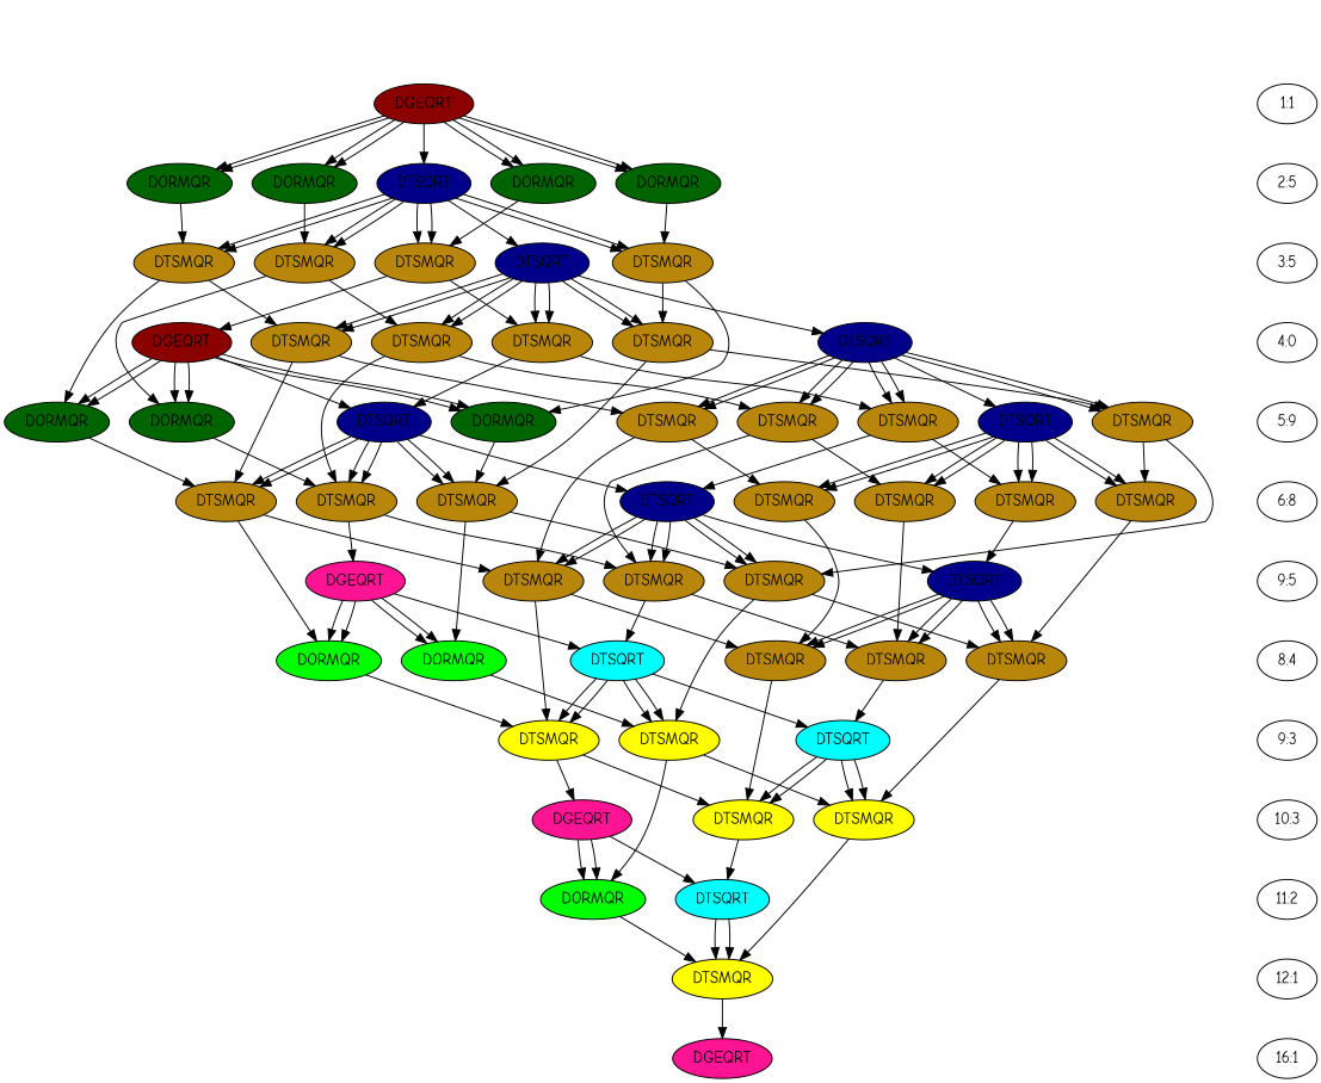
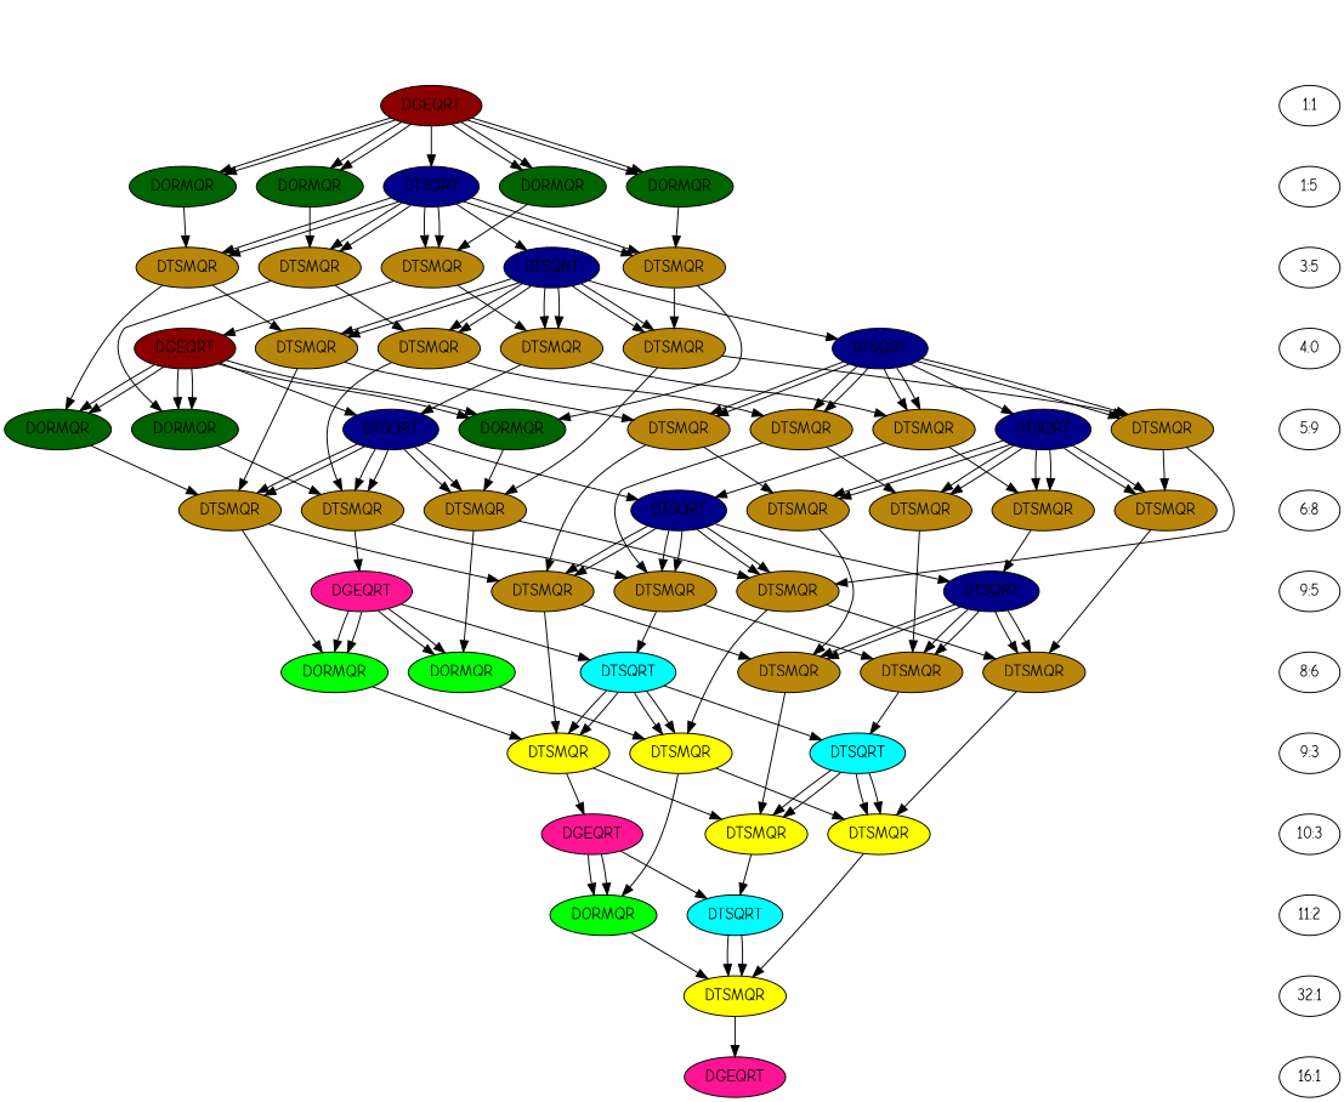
  digraph {
    fontname="Comic Neue"
    node [fillcolor=darkgoldenrod fontname="Comic Neue" style=filled]
    edge [color=black fontname="Comic Neue"]
    n1 [fillcolor=darkred label=DGEQRT]
    n2 [label="1:1" fillcolor="" style=""]
    n3 [fillcolor=darkgreen label=DORMQR]
-   n4 [label="2:5" fillcolor="" style=""]
+   n4 [label="1:5" fillcolor="" style=""]
    n5 [fillcolor=darkgreen label=DORMQR]
    n6 [fillcolor=darkgreen label=DORMQR]
    n7 [fillcolor=darkgreen label=DORMQR]
    n8 [fillcolor=darkblue label=DTSQRT]
    n9 [fillcolor=darkblue label=DTSQRT]
    n10 [label="3:5" fillcolor="" style=""]
    n11 [label=DTSMQR]
    n12 [label="4:0" fillcolor="" style=""]
    n13 [label=DTSMQR]
    n14 [label=DTSMQR]
    n15 [label=DTSMQR]
    n16 [label=DTSMQR]
    n17 [fillcolor=darkred label=DGEQRT]
    n18 [fillcolor=darkblue label=DTSQRT]
    n19 [label=DTSMQR]
    n20 [label=DTSMQR]
    n21 [label=DTSMQR]
    n22 [fillcolor=darkgreen label=DORMQR]
    n23 [label="5:9" fillcolor="" style=""]
    n24 [fillcolor=darkgreen label=DORMQR]
    n25 [fillcolor=darkgreen label=DORMQR]
    n26 [fillcolor=darkblue label=DTSQRT]
    n27 [fillcolor=darkblue label=DTSQRT]
    n28 [label=DTSMQR]
    n29 [label=DTSMQR]
    n30 [label=DTSMQR]
    n31 [label=DTSMQR]
    n32 [label=DTSMQR]
    n33 [label="6:8" fillcolor="" style=""]
    n34 [label=DTSMQR]
    n35 [label=DTSMQR]
    n36 [label=DTSMQR]
    n37 [fillcolor=darkblue label=DTSQRT]
    n38 [label=DTSMQR]
    n39 [label=DTSMQR]
    n40 [label=DTSMQR]
    n41 [fillcolor=deeppink label=DGEQRT]
    n42 [label="9:5" fillcolor="" style=""]
    n43 [label=DTSMQR]
    n44 [label=DTSMQR]
    n45 [label=DTSMQR]
    n46 [fillcolor=darkblue label=DTSQRT]
    n47 [fillcolor=lime label=DORMQR]
-   n48 [label="8:4" fillcolor="" style=""]
+   n48 [label="8:6" fillcolor="" style=""]
    n49 [fillcolor=lime label=DORMQR]
    n50 [fillcolor=aqua label=DTSQRT]
    n51 [label=DTSMQR]
    n52 [label=DTSMQR]
    n53 [label=DTSMQR]
    n54 [fillcolor=yellow label=DTSMQR]
    n55 [label="9:3" fillcolor="" style=""]
    n56 [fillcolor=aqua label=DTSQRT]
    n57 [fillcolor=yellow label=DTSMQR]
    n58 [fillcolor=deeppink label=DGEQRT]
    n59 [label="10:3" fillcolor="" style=""]
    n60 [fillcolor=yellow label=DTSMQR]
    n61 [fillcolor=yellow label=DTSMQR]
    n62 [fillcolor=lime label=DORMQR]
    n63 [label="11:2" fillcolor="" style=""]
    n64 [fillcolor=aqua label=DTSQRT]
    n65 [fillcolor=yellow label=DTSMQR]
-   n66 [label="12:1" fillcolor="" style=""]
+   n66 [label="32:1" fillcolor="" style=""]
    n67 [fillcolor=deeppink label=DGEQRT]
    n68 [label="16:1" fillcolor="" style=""]
    0 [style=invis fillcolor=""]
    subgraph sub_1 {
      rank=same
      n1
      n2
    }
    subgraph sub_2 {
      rank=same
      n3
      n4
    }
    subgraph sub_3 {
      rank=same
      n4
      n5
    }
    subgraph sub_4 {
      rank=same
      n4
      n6
    }
    subgraph sub_5 {
      rank=same
      n4
      n7
    }
    subgraph sub_6 {
      rank=same
      n4
      n8
    }
    subgraph sub_7 {
      rank=same
      n9
      n10
    }
    subgraph sub_8 {
      rank=same
      n10
      n11
    }
    subgraph sub_9 {
      rank=same
      n12
      n13
    }
    subgraph sub_10 {
      rank=same
      n10
      n14
    }
    subgraph sub_11 {
      rank=same
      n10
      n15
    }
    subgraph sub_12 {
      rank=same
      n10
      n16
    }
    subgraph sub_13 {
      rank=same
      n12
      n17
    }
    subgraph sub_14 {
      rank=same
      n12
      n18
    }
    subgraph sub_15 {
      rank=same
      n12
      n19
    }
    subgraph sub_16 {
      rank=same
      n12
      n20
    }
    subgraph sub_17 {
      rank=same
      n12
      n21
    }
    subgraph sub_18 {
      rank=same
      n22
      n23
    }
    subgraph sub_19 {
      rank=same
      n23
      n24
    }
    subgraph sub_20 {
      rank=same
      n23
      n25
    }
    subgraph sub_21 {
      rank=same
      n23
      n26
    }
    subgraph sub_22 {
      rank=same
      n23
      n27
    }
    subgraph sub_23 {
      rank=same
      n23
      n28
    }
    subgraph sub_24 {
      rank=same
      n23
      n29
    }
    subgraph sub_25 {
      rank=same
      n23
      n30
    }
    subgraph sub_26 {
      rank=same
      n23
      n31
    }
    subgraph sub_27 {
      rank=same
      n32
      n33
    }
    subgraph sub_28 {
      rank=same
      n33
      n34
    }
    subgraph sub_29 {
      rank=same
      n33
      n35
    }
    subgraph sub_30 {
      rank=same
      n33
      n36
    }
    subgraph sub_31 {
      rank=same
      n33
      n37
    }
    subgraph sub_32 {
      rank=same
      n33
      n38
    }
    subgraph sub_33 {
      rank=same
      n33
      n39
    }
    subgraph sub_34 {
      rank=same
      n33
      n40
    }
    subgraph sub_35 {
      rank=same
      n41
      n42
    }
    subgraph sub_36 {
      rank=same
      n42
      n43
    }
    subgraph sub_37 {
      rank=same
      n42
      n44
    }
    subgraph sub_38 {
      rank=same
      n42
      n45
    }
    subgraph sub_39 {
      rank=same
      n42
      n46
    }
    subgraph sub_40 {
      rank=same
      n47
      n48
    }
    subgraph sub_41 {
      rank=same
      n48
      n49
    }
    subgraph sub_42 {
      rank=same
      n48
      n50
    }
    subgraph sub_43 {
      rank=same
      n48
      n51
    }
    subgraph sub_44 {
      rank=same
      n48
      n52
    }
    subgraph sub_45 {
      rank=same
      n48
      n53
    }
    subgraph sub_46 {
      rank=same
      n54
      n55
    }
    subgraph sub_47 {
      rank=same
      n55
      n56
    }
    subgraph sub_48 {
      rank=same
      n55
      n57
    }
    subgraph sub_49 {
      rank=same
      n58
      n59
    }
    subgraph sub_50 {
      rank=same
      n59
      n60
    }
    subgraph sub_51 {
      rank=same
      n59
      n61
    }
    subgraph sub_52 {
      rank=same
      n62
      n63
    }
    subgraph sub_53 {
      rank=same
      n63
      n64
    }
    subgraph sub_54 {
      rank=same
      n65
      n66
    }
    subgraph sub_55 {
      rank=same
      n67
      n68
    }
    n1 -> n3
    n1 -> n3
    n1 -> n5
    n1 -> n5
    n1 -> n6
    n1 -> n6
    n1 -> n7
    n1 -> n7
    n1 -> n8
    n2 -> n4 [style=invis color=""]
    n3 -> n14
    n4 -> n10 [style=invis color=""]
    n5 -> n16
    n6 -> n11
    n7 -> n15
    n8 -> n9
    n8 -> n11
    n8 -> n11
    n8 -> n14
    n8 -> n14
    n8 -> n15
    n8 -> n15
    n8 -> n16
    n8 -> n16
    n9 -> n13
    n9 -> n13
    n9 -> n18
    n9 -> n19
    n9 -> n19
    n9 -> n20
    n9 -> n20
    n9 -> n21
    n9 -> n21
    n10 -> n12 [style=invis color=""]
    n11 -> n19
    n11 -> n25
    n12 -> n23 [style=invis color=""]
    n13 -> n27
    n13 -> n29
    n14 -> n13
    n14 -> n17
    n15 -> n20
    n15 -> n24
    n16 -> n21
    n16 -> n22
    n17 -> n22
    n17 -> n22
    n17 -> n24
    n17 -> n24
    n17 -> n25
    n17 -> n25
    n17 -> n27
    n18 -> n26
    n18 -> n28
    n18 -> n28
    n18 -> n29
    n18 -> n29
    n18 -> n30
    n18 -> n30
    n18 -> n31
    n18 -> n31
    n19 -> n28
    n19 -> n35
    n20 -> n31
    n20 -> n34
    n21 -> n30
    n21 -> n32
    n22 -> n32
    n23 -> n33 [style=invis color=""]
    n24 -> n34
    n25 -> n35
    n26 -> n36
    n26 -> n36
    n26 -> n38
    n26 -> n38
    n26 -> n39
    n26 -> n39
    n26 -> n40
    n26 -> n40
    n27 -> n32
    n27 -> n32
    n27 -> n34
    n27 -> n34
    n27 -> n35
    n27 -> n35
    n27 -> n37
    n28 -> n36
    n28 -> n43
    n29 -> n37
    n29 -> n38
    n30 -> n39
    n30 -> n44
    n31 -> n40
    n31 -> n45
    n32 -> n41
    n32 -> n44
    n33 -> n42 [style=invis color=""]
    n34 -> n45
    n34 -> n47
    n35 -> n43
    n35 -> n49
    n36 -> n53
    n37 -> n43
    n37 -> n43
    n37 -> n44
    n37 -> n44
    n37 -> n45
    n37 -> n45
    n37 -> n46
    n38 -> n46
    n39 -> n51
    n40 -> n52
    n41 -> n47
    n41 -> n47
    n41 -> n49
    n41 -> n49
    n41 -> n50
    n42 -> n48 [style=invis color=""]
    n43 -> n53
    n43 -> n54
    n44 -> n50
    n44 -> n51
    n45 -> n52
    n45 -> n57
    n46 -> n51
    n46 -> n51
    n46 -> n52
    n46 -> n52
    n46 -> n53
    n46 -> n53
    n47 -> n57
    n48 -> n55 [style=invis color=""]
    n49 -> n54
    n50 -> n54
    n50 -> n54
    n50 -> n56
    n50 -> n57
    n50 -> n57
    n51 -> n56
    n52 -> n61
    n53 -> n60
    n54 -> n58
    n54 -> n60
    n55 -> n59 [style=invis color=""]
    n56 -> n60
    n56 -> n60
    n56 -> n61
    n56 -> n61
    n57 -> n61
    n57 -> n62
    n58 -> n62
    n58 -> n62
    n58 -> n64
    n59 -> n63 [style=invis color=""]
    n60 -> n64
    n61 -> n65
    n62 -> n65
    n63 -> n66 [style=invis color=""]
    n64 -> n65
    n64 -> n65
    n65 -> n67
    n66 -> n68 [style=invis color=""]
    0 -> n2 [style=invis color=""]
  }
